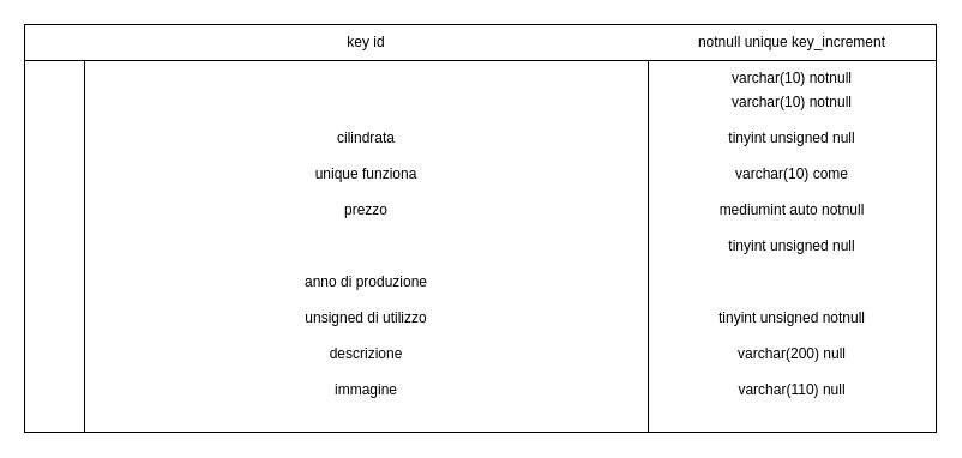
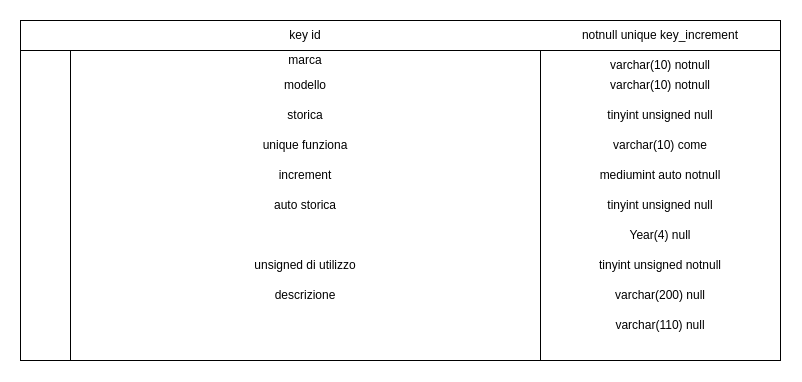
  <mxCell id="0" />
  <mxCell id="1" parent="0" />
  <mxCell id="2" value="" style="rounded=0;whiteSpace=wrap;html=1;" vertex="1" parent="1"><mxGeometry x="20" y="20" width="760" height="340" as="geometry" /></mxCell>
  <mxCell id="3" value="" style="rounded=0;whiteSpace=wrap;html=1;" vertex="1" parent="1"><mxGeometry x="20" y="20" width="50" height="340" as="geometry" /></mxCell>
  <mxCell id="4" value="" style="rounded=0;whiteSpace=wrap;html=1;" vertex="1" parent="1"><mxGeometry x="70" y="20" width="470" height="340" as="geometry" /></mxCell>
  <mxCell id="5" value="" style="rounded=0;whiteSpace=wrap;html=1;" vertex="1" parent="1"><mxGeometry x="20" y="20" width="760" height="30" as="geometry" /></mxCell>
- <mxCell id="8" value="cilindrata" style="text;html=1;strokeColor=none;fillColor=none;align=center;verticalAlign=middle;whiteSpace=wrap;rounded=0;" vertex="1" parent="1"><mxGeometry x="70" y="100" width="470" height="30" as="geometry" /></mxCell>
+ <mxCell id="6" value="marca" style="text;html=1;strokeColor=none;fillColor=none;align=center;verticalAlign=middle;whiteSpace=wrap;rounded=0;" vertex="1" parent="1"><mxGeometry x="70" y="50" width="470" height="20" as="geometry" /></mxCell>
+ <mxCell id="7" value="modello" style="text;html=1;strokeColor=none;fillColor=none;align=center;verticalAlign=middle;whiteSpace=wrap;rounded=0;" vertex="1" parent="1"><mxGeometry x="70" y="70" width="470" height="30" as="geometry" /></mxCell>
+ <mxCell id="8" value="storica" style="text;html=1;strokeColor=none;fillColor=none;align=center;verticalAlign=middle;whiteSpace=wrap;rounded=0;" vertex="1" parent="1"><mxGeometry x="70" y="100" width="470" height="30" as="geometry" /></mxCell>
  <mxCell id="9" value="unique funziona" style="text;html=1;strokeColor=none;fillColor=none;align=center;verticalAlign=middle;whiteSpace=wrap;rounded=0;" vertex="1" parent="1"><mxGeometry x="70" y="130" width="470" height="30" as="geometry" /></mxCell>
- <mxCell id="10" value="prezzo" style="text;html=1;strokeColor=none;fillColor=none;align=center;verticalAlign=middle;whiteSpace=wrap;rounded=0;" vertex="1" parent="1"><mxGeometry x="70" y="160" width="470" height="30" as="geometry" /></mxCell>
- <mxCell id="12" value="anno di produzione" style="text;html=1;strokeColor=none;fillColor=none;align=center;verticalAlign=middle;whiteSpace=wrap;rounded=0;" vertex="1" parent="1"><mxGeometry x="70" y="220" width="470" height="30" as="geometry" /></mxCell>
+ <mxCell id="10" value="increment" style="text;html=1;strokeColor=none;fillColor=none;align=center;verticalAlign=middle;whiteSpace=wrap;rounded=0;" vertex="1" parent="1"><mxGeometry x="70" y="160" width="470" height="30" as="geometry" /></mxCell>
+ <mxCell id="11" value="auto storica" style="text;html=1;strokeColor=none;fillColor=none;align=center;verticalAlign=middle;whiteSpace=wrap;rounded=0;" vertex="1" parent="1"><mxGeometry x="70" y="190" width="470" height="30" as="geometry" /></mxCell>
  <mxCell id="13" value="unsigned di utilizzo" style="text;html=1;strokeColor=none;fillColor=none;align=center;verticalAlign=middle;whiteSpace=wrap;rounded=0;" vertex="1" parent="1"><mxGeometry x="70" y="250" width="470" height="30" as="geometry" /></mxCell>
+ <mxCell id="14" value="Year(4) null" style="text;html=1;strokeColor=none;fillColor=none;align=center;verticalAlign=middle;whiteSpace=wrap;rounded=0;" vertex="1" parent="1"><mxGeometry x="540" y="220" width="240" height="30" as="geometry" /></mxCell>
  <mxCell id="15" value="tinyint unsigned notnull" style="text;html=1;strokeColor=none;fillColor=none;align=center;verticalAlign=middle;whiteSpace=wrap;rounded=0;" vertex="1" parent="1"><mxGeometry x="540" y="250" width="240" height="30" as="geometry" /></mxCell>
  <mxCell id="16" value="mediumint auto notnull" style="text;html=1;strokeColor=none;fillColor=none;align=center;verticalAlign=middle;whiteSpace=wrap;rounded=0;" vertex="1" parent="1"><mxGeometry x="540" y="160" width="240" height="30" as="geometry" /></mxCell>
  <mxCell id="17" value="descrizione" style="text;html=1;strokeColor=none;fillColor=none;align=center;verticalAlign=middle;whiteSpace=wrap;rounded=0;" vertex="1" parent="1"><mxGeometry x="70" y="280" width="470" height="30" as="geometry" /></mxCell>
  <mxCell id="18" value="varchar(200) null" style="text;html=1;strokeColor=none;fillColor=none;align=center;verticalAlign=middle;whiteSpace=wrap;rounded=0;" vertex="1" parent="1"><mxGeometry x="540" y="280" width="240" height="30" as="geometry" /></mxCell>
  <mxCell id="19" value="varchar(10) come" style="text;html=1;strokeColor=none;fillColor=none;align=center;verticalAlign=middle;whiteSpace=wrap;rounded=0;" vertex="1" parent="1"><mxGeometry x="540" y="130" width="240" height="30" as="geometry" /></mxCell>
  <mxCell id="20" value="varchar(10) notnull" style="text;html=1;strokeColor=none;fillColor=none;align=center;verticalAlign=middle;whiteSpace=wrap;rounded=0;" vertex="1" parent="1"><mxGeometry x="540" y="50" width="240" height="30" as="geometry" /></mxCell>
  <mxCell id="21" value="varchar(10) notnull" style="text;html=1;strokeColor=none;fillColor=none;align=center;verticalAlign=middle;whiteSpace=wrap;rounded=0;" vertex="1" parent="1"><mxGeometry x="540" y="70" width="240" height="30" as="geometry" /></mxCell>
  <mxCell id="22" value="tinyint unsigned null" style="text;html=1;strokeColor=none;fillColor=none;align=center;verticalAlign=middle;whiteSpace=wrap;rounded=0;" vertex="1" parent="1"><mxGeometry x="540" y="100" width="240" height="30" as="geometry" /></mxCell>
  <mxCell id="23" value="tinyint unsigned null" style="text;html=1;strokeColor=none;fillColor=none;align=center;verticalAlign=middle;whiteSpace=wrap;rounded=0;" vertex="1" parent="1"><mxGeometry x="540" y="190" width="240" height="30" as="geometry" /></mxCell>
  <mxCell id="24" value="key id" style="text;html=1;strokeColor=none;fillColor=none;align=center;verticalAlign=middle;whiteSpace=wrap;rounded=0;" vertex="1" parent="1"><mxGeometry x="275" y="20" width="60" height="30" as="geometry" /></mxCell>
  <mxCell id="25" value="notnull unique key_increment" style="text;html=1;strokeColor=none;fillColor=none;align=center;verticalAlign=middle;whiteSpace=wrap;rounded=0;" vertex="1" parent="1"><mxGeometry x="540" y="20" width="240" height="30" as="geometry" /></mxCell>
- <mxCell id="26" value="immagine" style="text;html=1;strokeColor=none;fillColor=none;align=center;verticalAlign=middle;whiteSpace=wrap;rounded=0;" vertex="1" parent="1"><mxGeometry x="70" y="310" width="470" height="30" as="geometry" /></mxCell>
  <mxCell id="27" value="varchar(110) null" style="text;html=1;strokeColor=none;fillColor=none;align=center;verticalAlign=middle;whiteSpace=wrap;rounded=0;" vertex="1" parent="1"><mxGeometry x="540" y="310" width="240" height="30" as="geometry" /></mxCell>
